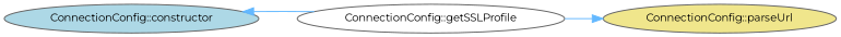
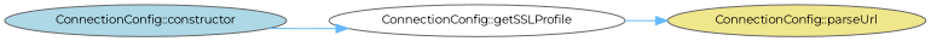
  digraph {
    fontname=Montserrat
    rankdir=LR
    node [color=grey40 fontname=Montserrat fontsize=10 shape=ellipse style=filled]
    edge [color=steelblue1 fontname=Montserrat fontsize=10 labelfontname=Helvetica labelfontsize=10 style=solid]
    n1 [color=gray40 fillcolor=lightblue fontcolor=black height=0.2 label="ConnectionConfig::constructor" width=0.4]
    n2 [fillcolor=white height=0.2 label="ConnectionConfig::getSSLProfile" width=0.4]
    n3 [fillcolor=khaki height=0.2 label="ConnectionConfig::parseUrl" width=0.4]
-   n2 -> n1
+   n1 -> n2
    n2 -> n3
  }
